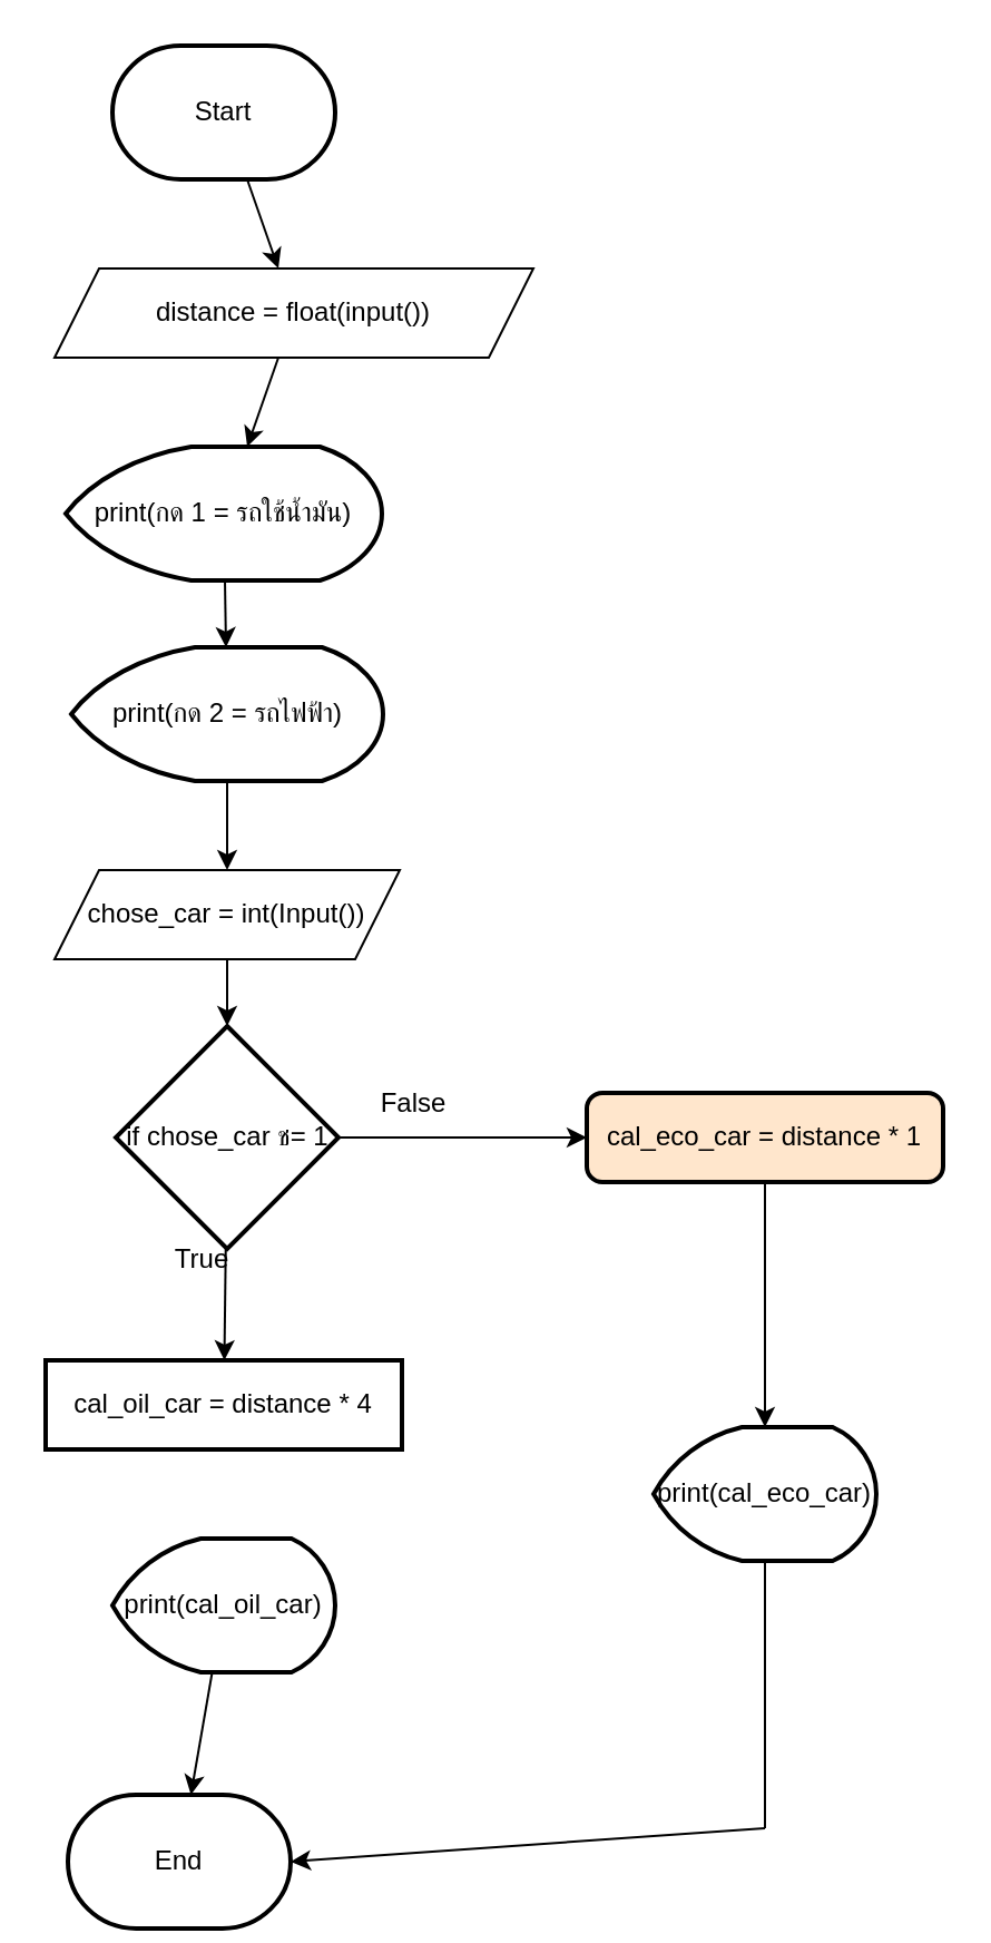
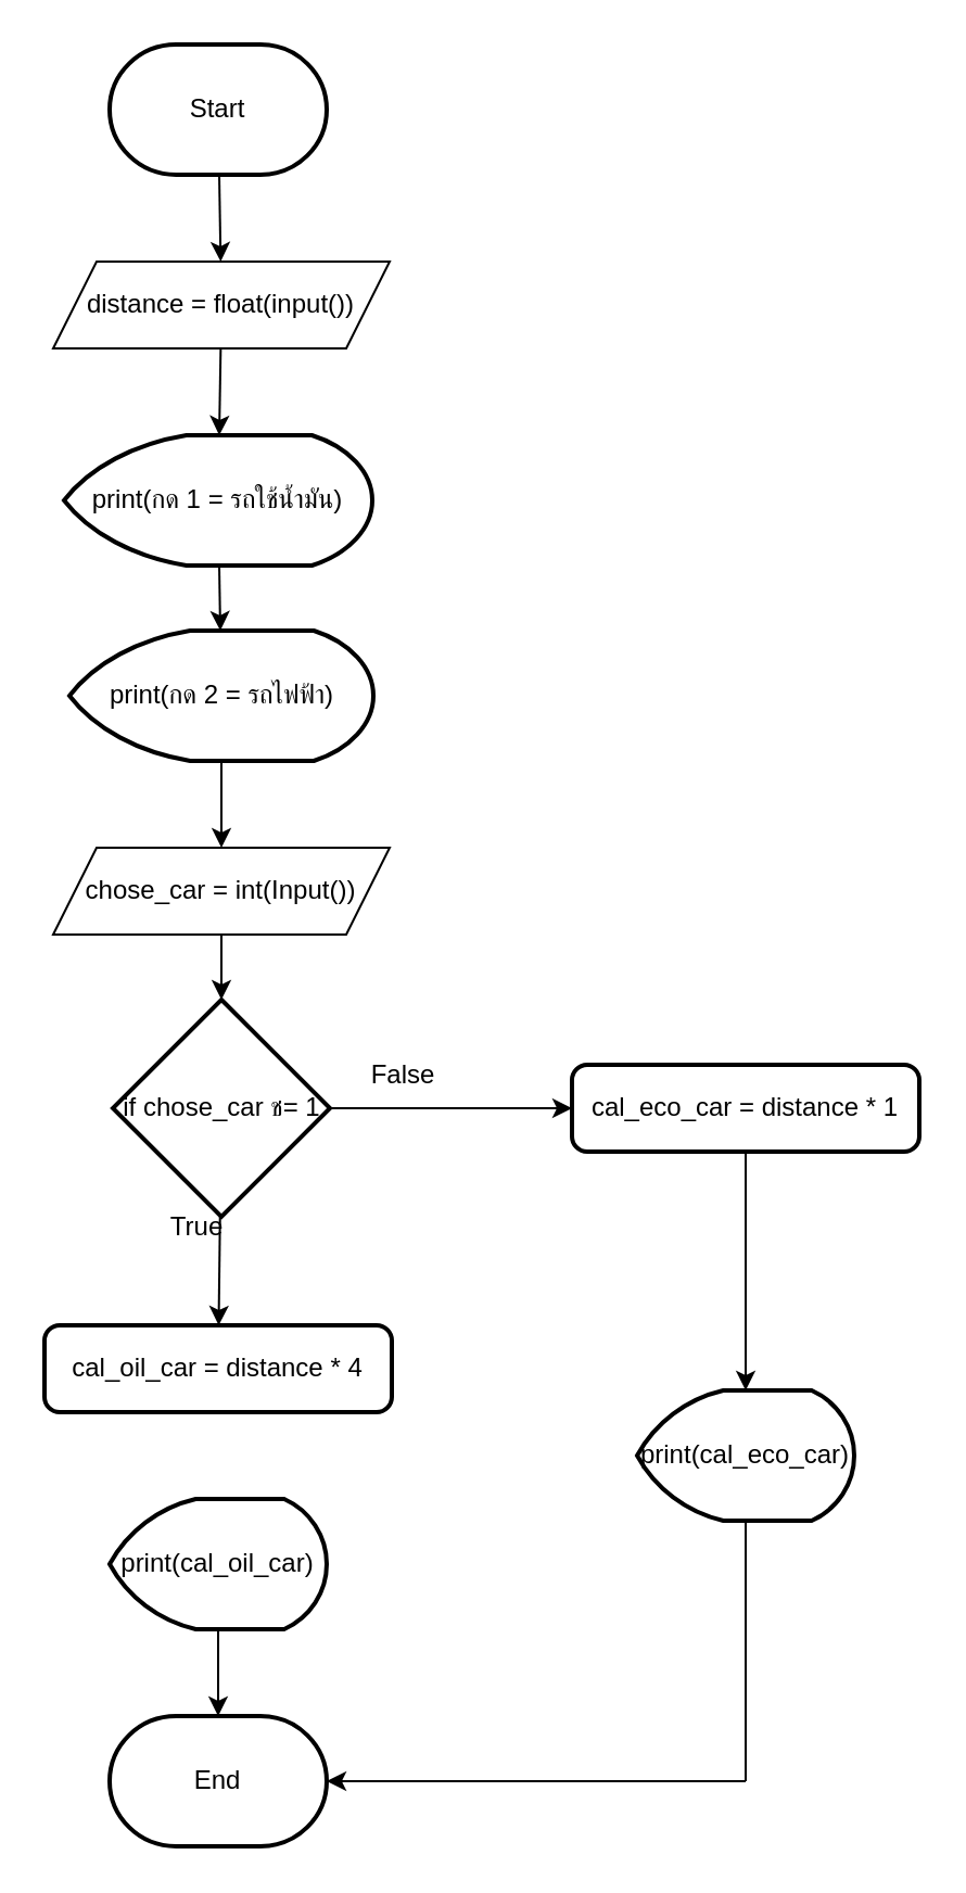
  <mxCell id="0" />
  <mxCell id="1" parent="0" />
  <mxCell id="2" value="" style="edgeStyle=none;html=1;" parent="1" source="3" target="6" edge="1"><mxGeometry relative="1" as="geometry" /></mxCell>
  <mxCell id="3" value="Start" style="strokeWidth=2;html=1;shape=mxgraph.flowchart.terminator;whiteSpace=wrap;" parent="1" vertex="1"><mxGeometry x="50" y="20" width="100" height="60" as="geometry" /></mxCell>
- <mxCell id="4" value="End" style="strokeWidth=2;html=1;shape=mxgraph.flowchart.terminator;whiteSpace=wrap;" parent="1" vertex="1"><mxGeometry x="30" y="805" width="100" height="60" as="geometry" /></mxCell>
+ <mxCell id="4" value="End" style="strokeWidth=2;html=1;shape=mxgraph.flowchart.terminator;whiteSpace=wrap;" parent="1" vertex="1"><mxGeometry x="50" y="790" width="100" height="60" as="geometry" /></mxCell>
  <mxCell id="5" value="" style="edgeStyle=none;html=1;" parent="1" source="6" target="25" edge="1"><mxGeometry relative="1" as="geometry" /></mxCell>
- <mxCell id="6" value="distance = float(input())" style="shape=parallelogram;perimeter=parallelogramPerimeter;whiteSpace=wrap;html=1;fixedSize=1;" parent="1" vertex="1"><mxGeometry x="24" y="120" width="215" height="40" as="geometry" /></mxCell>
+ <mxCell id="6" value="distance = float(input())" style="shape=parallelogram;perimeter=parallelogramPerimeter;whiteSpace=wrap;html=1;fixedSize=1;" parent="1" vertex="1"><mxGeometry x="24" y="120" width="155" height="40" as="geometry" /></mxCell>
  <mxCell id="7" value="" style="edgeStyle=none;html=1;" parent="1" source="9" target="12" edge="1"><mxGeometry relative="1" as="geometry" /></mxCell>
  <mxCell id="8" value="" style="edgeStyle=none;html=1;" parent="1" source="9" target="14" edge="1"><mxGeometry relative="1" as="geometry" /></mxCell>
  <mxCell id="9" value="if chose_car ช= 1" style="strokeWidth=2;html=1;shape=mxgraph.flowchart.decision;whiteSpace=wrap;" parent="1" vertex="1"><mxGeometry x="51.5" y="460" width="100" height="100" as="geometry" /></mxCell>
  <mxCell id="10" value="" style="edgeStyle=none;html=1;" parent="1" source="11" target="9" edge="1"><mxGeometry relative="1" as="geometry" /></mxCell>
  <mxCell id="11" value="chose_car = int(Input())" style="shape=parallelogram;perimeter=parallelogramPerimeter;whiteSpace=wrap;html=1;fixedSize=1;" parent="1" vertex="1"><mxGeometry x="24" y="390" width="155" height="40" as="geometry" /></mxCell>
- <mxCell id="12" value="cal_oil_car = distance * 4" style="whiteSpace=wrap;html=1;absoluteArcSize=1;arcSize=14;strokeWidth=2;rounded=0;" parent="1" vertex="1"><mxGeometry x="20" y="610" width="160" height="40" as="geometry" /></mxCell>
+ <mxCell id="12" value="cal_oil_car = distance * 4" style="rounded=1;whiteSpace=wrap;html=1;absoluteArcSize=1;arcSize=14;strokeWidth=2;" parent="1" vertex="1"><mxGeometry x="20" y="610" width="160" height="40" as="geometry" /></mxCell>
  <mxCell id="13" value="" style="edgeStyle=none;html=1;" parent="1" source="14" target="17" edge="1"><mxGeometry relative="1" as="geometry" /></mxCell>
- <mxCell id="14" value="cal_eco_car = distance * 1" style="rounded=1;whiteSpace=wrap;html=1;absoluteArcSize=1;arcSize=14;strokeWidth=2;fillColor=#ffe6cc;" parent="1" vertex="1"><mxGeometry x="263" y="490" width="160" height="40" as="geometry" /></mxCell>
+ <mxCell id="14" value="cal_eco_car = distance * 1" style="rounded=1;whiteSpace=wrap;html=1;absoluteArcSize=1;arcSize=14;strokeWidth=2;" parent="1" vertex="1"><mxGeometry x="263" y="490" width="160" height="40" as="geometry" /></mxCell>
  <mxCell id="15" value="" style="edgeStyle=none;html=1;" parent="1" source="16" target="4" edge="1"><mxGeometry relative="1" as="geometry" /></mxCell>
  <mxCell id="16" value="print(cal_oil_car)" style="strokeWidth=2;html=1;shape=mxgraph.flowchart.display;whiteSpace=wrap;" parent="1" vertex="1"><mxGeometry x="50" y="690" width="100" height="60" as="geometry" /></mxCell>
  <mxCell id="17" value="print(cal_eco_car)" style="strokeWidth=2;html=1;shape=mxgraph.flowchart.display;whiteSpace=wrap;" parent="1" vertex="1"><mxGeometry x="293" y="640" width="100" height="60" as="geometry" /></mxCell>
  <mxCell id="18" value="" style="endArrow=classic;html=1;entryX=1;entryY=0.5;entryDx=0;entryDy=0;entryPerimeter=0;" parent="1" target="4" edge="1"><mxGeometry width="50" height="50" relative="1" as="geometry"><mxPoint x="343" y="820" as="sourcePoint" /><mxPoint x="193" y="580" as="targetPoint" /></mxGeometry></mxCell>
  <mxCell id="19" value="" style="endArrow=none;html=1;entryX=0.5;entryY=1;entryDx=0;entryDy=0;entryPerimeter=0;" parent="1" target="17" edge="1"><mxGeometry width="50" height="50" relative="1" as="geometry"><mxPoint x="343" y="820" as="sourcePoint" /><mxPoint x="193" y="580" as="targetPoint" /></mxGeometry></mxCell>
  <mxCell id="20" value="True" style="text;html=1;align=center;verticalAlign=middle;resizable=0;points=[];autosize=1;strokeColor=none;fillColor=none;" parent="1" vertex="1"><mxGeometry x="65" y="550" width="50" height="30" as="geometry" /></mxCell>
  <mxCell id="21" value="False" style="text;html=1;align=center;verticalAlign=middle;resizable=0;points=[];autosize=1;strokeColor=none;fillColor=none;" parent="1" vertex="1"><mxGeometry x="160" y="480" width="50" height="30" as="geometry" /></mxCell>
  <mxCell id="22" value="" style="edgeStyle=none;html=1;" parent="1" source="23" target="11" edge="1"><mxGeometry relative="1" as="geometry" /></mxCell>
  <mxCell id="23" value="print(กด 2 = รถไฟฟ้า)" style="strokeWidth=2;html=1;shape=mxgraph.flowchart.display;whiteSpace=wrap;" parent="1" vertex="1"><mxGeometry x="31.5" y="290" width="140" height="60" as="geometry" /></mxCell>
  <mxCell id="24" value="" style="edgeStyle=none;html=1;" parent="1" source="25" target="23" edge="1"><mxGeometry relative="1" as="geometry" /></mxCell>
  <mxCell id="25" value="print(กด 1 = รถใช้น้ำมัน)" style="strokeWidth=2;html=1;shape=mxgraph.flowchart.display;whiteSpace=wrap;" parent="1" vertex="1"><mxGeometry x="29" y="200" width="142" height="60" as="geometry" /></mxCell>
